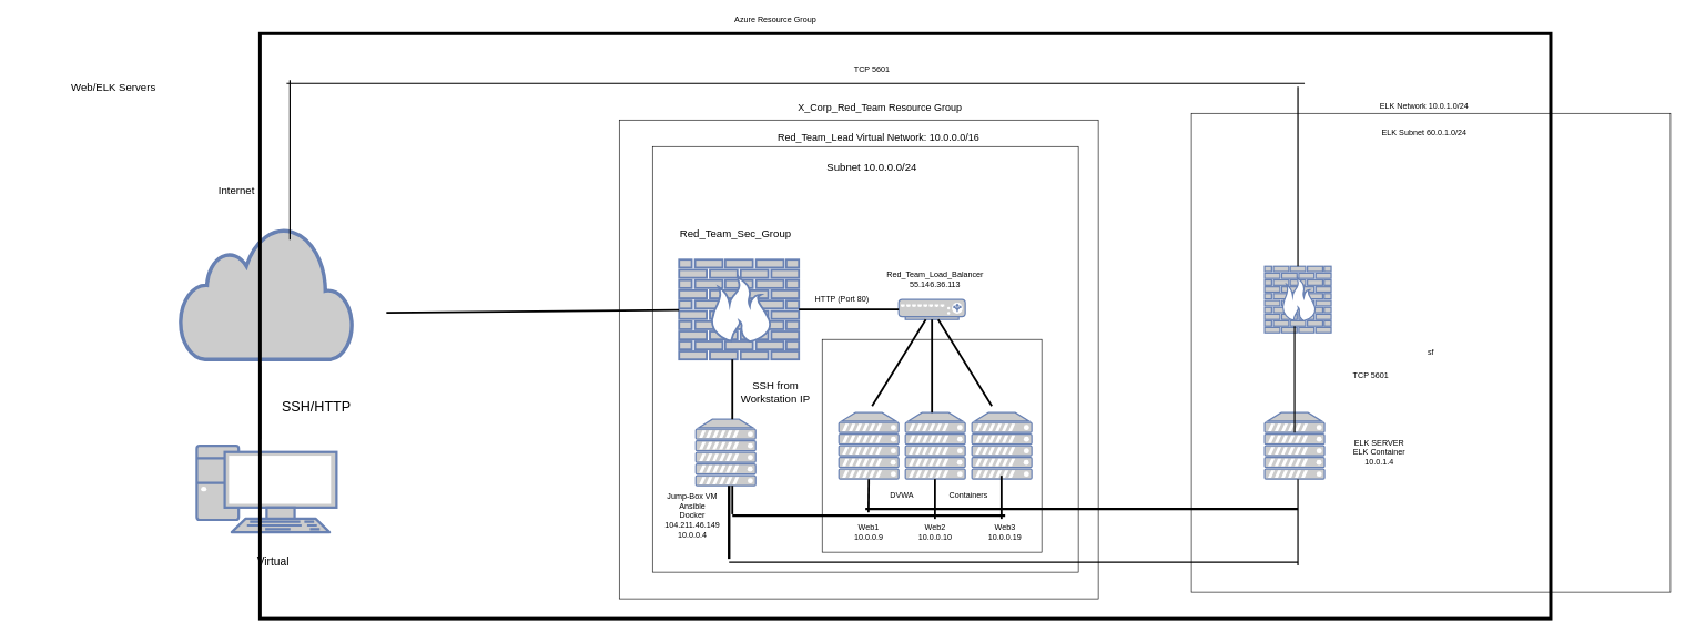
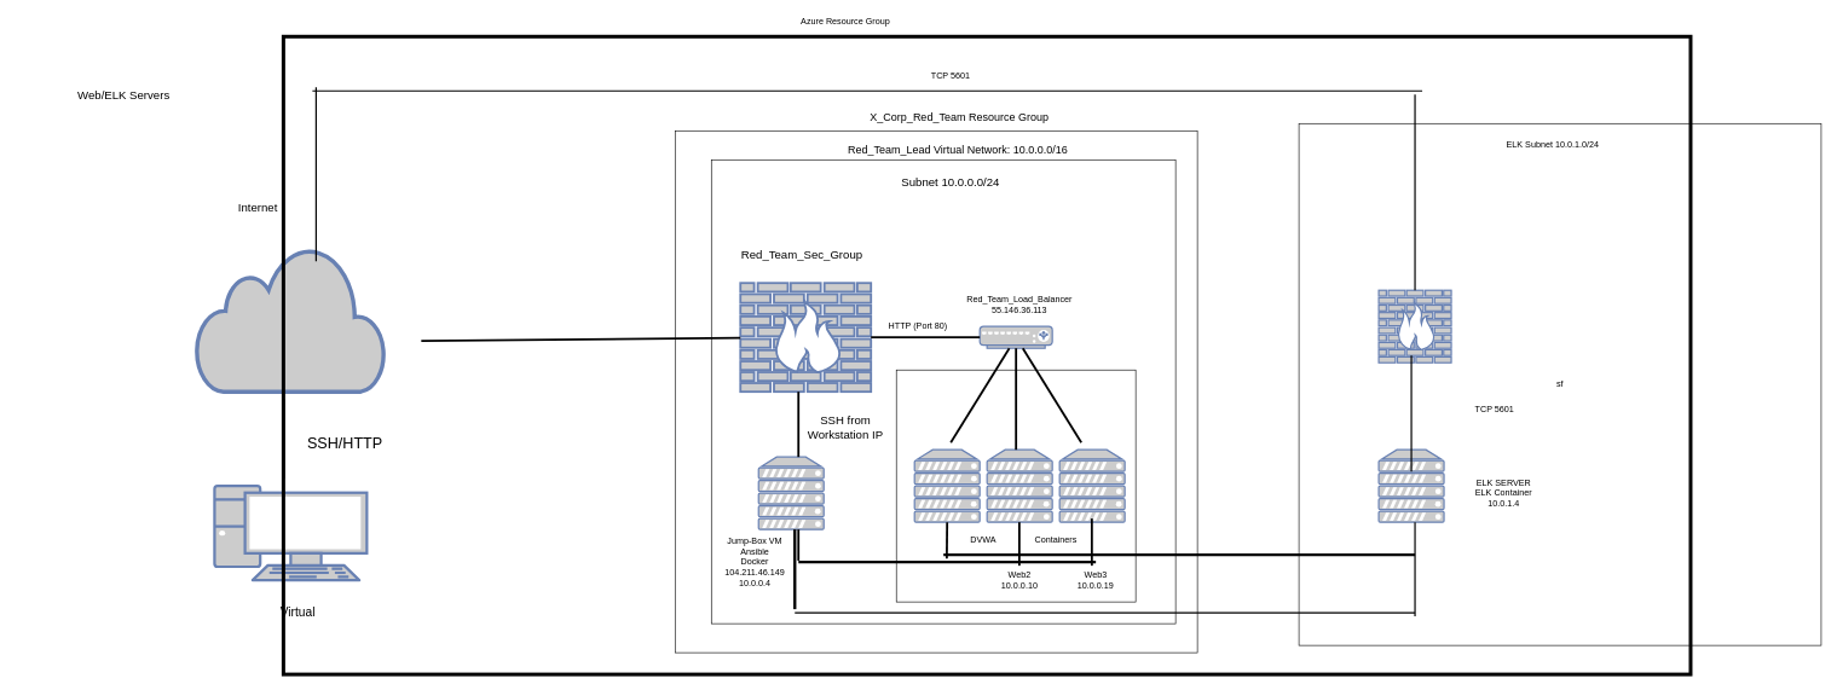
  <mxCell id="0" />
  <mxCell id="1" parent="0" />
  <mxCell id="2" value="" style="whiteSpace=wrap;html=1;aspect=fixed;fillColor=none;" parent="1" vertex="1"><mxGeometry x="930" y="180" width="720" height="720" as="geometry" /></mxCell>
  <mxCell id="3" value="" style="whiteSpace=wrap;html=1;aspect=fixed;fillColor=none;" parent="1" vertex="1"><mxGeometry x="980" y="220" width="640" height="640" as="geometry" /></mxCell>
  <mxCell id="4" value="" style="fontColor=#0066CC;verticalAlign=top;verticalLabelPosition=bottom;labelPosition=center;align=center;html=1;outlineConnect=0;fillColor=#CCCCCC;strokeColor=#6881B3;gradientColor=none;gradientDirection=north;strokeWidth=2;shape=mxgraph.networks.pc;" parent="1" vertex="1"><mxGeometry x="295" y="670" width="210" height="130" as="geometry" /></mxCell>
  <mxCell id="5" value="" style="html=1;outlineConnect=0;fillColor=#CCCCCC;strokeColor=#6881B3;gradientColor=none;gradientDirection=north;strokeWidth=2;shape=mxgraph.networks.cloud;fontColor=#ffffff;" parent="1" vertex="1"><mxGeometry x="270" y="340" width="260" height="200" as="geometry" /></mxCell>
  <mxCell id="6" value="" style="endArrow=none;html=1;strokeWidth=3;" parent="1" edge="1"><mxGeometry width="50" height="50" relative="1" as="geometry"><mxPoint x="390" y="660" as="sourcePoint" /><mxPoint x="390" y="550" as="targetPoint" /><Array as="points" /></mxGeometry></mxCell>
  <mxCell id="7" value="&lt;font style=&quot;font-size: 21px&quot;&gt;SSH/HTTP&lt;/font&gt;" style="text;html=1;strokeColor=none;fillColor=none;align=center;verticalAlign=middle;whiteSpace=wrap;rounded=0;" parent="1" vertex="1"><mxGeometry x="390" y="570" width="170" height="80" as="geometry" /></mxCell>
  <mxCell id="8" value="" style="fontColor=#0066CC;verticalAlign=top;verticalLabelPosition=bottom;labelPosition=center;align=center;html=1;outlineConnect=0;fillColor=#CCCCCC;strokeColor=#6881B3;gradientColor=none;gradientDirection=north;strokeWidth=2;shape=mxgraph.networks.server;" parent="1" vertex="1"><mxGeometry x="1260" y="620" width="90" height="100" as="geometry" /></mxCell>
  <mxCell id="9" value="" style="fontColor=#0066CC;verticalAlign=top;verticalLabelPosition=bottom;labelPosition=center;align=center;html=1;outlineConnect=0;fillColor=#CCCCCC;strokeColor=#6881B3;gradientColor=none;gradientDirection=north;strokeWidth=2;shape=mxgraph.networks.server;" parent="1" vertex="1"><mxGeometry x="1360" y="620" width="90" height="100" as="geometry" /></mxCell>
  <mxCell id="10" value="" style="fontColor=#0066CC;verticalAlign=top;verticalLabelPosition=bottom;labelPosition=center;align=center;html=1;outlineConnect=0;fillColor=#CCCCCC;strokeColor=#6881B3;gradientColor=none;gradientDirection=north;strokeWidth=2;shape=mxgraph.networks.server;" parent="1" vertex="1"><mxGeometry x="1460" y="620" width="90" height="100" as="geometry" /></mxCell>
  <mxCell id="11" value="" style="rounded=0;whiteSpace=wrap;html=1;fillColor=none;" parent="1" vertex="1"><mxGeometry x="1235" y="510" width="330" height="320" as="geometry" /></mxCell>
  <mxCell id="12" value="" style="fontColor=#0066CC;verticalAlign=top;verticalLabelPosition=bottom;labelPosition=center;align=center;html=1;outlineConnect=0;fillColor=#CCCCCC;strokeColor=#6881B3;gradientColor=none;gradientDirection=north;strokeWidth=2;shape=mxgraph.networks.server;" parent="1" vertex="1"><mxGeometry x="1045" y="630" width="90" height="100" as="geometry" /></mxCell>
- <mxCell id="13" value="Web1&lt;br&gt;10.0.0.9" style="text;html=1;strokeColor=none;fillColor=none;align=center;verticalAlign=middle;whiteSpace=wrap;rounded=0;" parent="1" vertex="1"><mxGeometry x="1285" y="790" width="40" height="20" as="geometry" /></mxCell>
  <mxCell id="14" value="Web2&lt;br&gt;10.0.0.10" style="text;html=1;strokeColor=none;fillColor=none;align=center;verticalAlign=middle;whiteSpace=wrap;rounded=0;" parent="1" vertex="1"><mxGeometry x="1385" y="790" width="40" height="20" as="geometry" /></mxCell>
  <mxCell id="15" value="Web3&lt;br&gt;10.0.0.19" style="text;html=1;strokeColor=none;fillColor=none;align=center;verticalAlign=middle;whiteSpace=wrap;rounded=0;" parent="1" vertex="1"><mxGeometry x="1490" y="790" width="40" height="20" as="geometry" /></mxCell>
  <mxCell id="16" value="Jump-Box VM&lt;br&gt;Ansible&lt;br&gt;Docker&lt;br&gt;104.211.46.149&lt;br&gt;10.0.0.4" style="text;html=1;strokeColor=none;fillColor=none;align=center;verticalAlign=middle;whiteSpace=wrap;rounded=0;" parent="1" vertex="1"><mxGeometry x="990" y="730" width="100" height="90" as="geometry" /></mxCell>
  <mxCell id="17" value="" style="fontColor=#0066CC;verticalAlign=top;verticalLabelPosition=bottom;labelPosition=center;align=center;html=1;outlineConnect=0;fillColor=#CCCCCC;strokeColor=#6881B3;gradientColor=none;gradientDirection=north;strokeWidth=2;shape=mxgraph.networks.load_balancer;" parent="1" vertex="1"><mxGeometry x="1350" y="450" width="100" height="30" as="geometry" /></mxCell>
  <mxCell id="18" value="Red_Team_Load_Balancer&lt;br&gt;55.146.36.113" style="text;html=1;strokeColor=none;fillColor=none;align=center;verticalAlign=middle;whiteSpace=wrap;rounded=0;" parent="1" vertex="1"><mxGeometry x="1300" y="410" width="210" height="20" as="geometry" /></mxCell>
  <mxCell id="19" value="" style="fontColor=#0066CC;verticalAlign=top;verticalLabelPosition=bottom;labelPosition=center;align=center;html=1;outlineConnect=0;fillColor=#CCCCCC;strokeColor=#6881B3;gradientColor=none;gradientDirection=north;strokeWidth=2;shape=mxgraph.networks.firewall;" parent="1" vertex="1"><mxGeometry x="1020" y="390" width="180" height="150" as="geometry" /></mxCell>
  <mxCell id="20" value="&lt;font style=&quot;font-size: 15px&quot;&gt;&amp;nbsp;X_Corp_Red_Team Resource Group&lt;/font&gt;" style="text;html=1;strokeColor=none;fillColor=none;align=center;verticalAlign=middle;whiteSpace=wrap;rounded=0;" parent="1" vertex="1"><mxGeometry x="1150" y="150" width="340" height="20" as="geometry" /></mxCell>
  <mxCell id="21" value="&lt;font style=&quot;font-size: 17px&quot;&gt;Virtual&lt;/font&gt;" style="text;html=1;strokeColor=none;fillColor=none;align=center;verticalAlign=middle;whiteSpace=wrap;rounded=0;" parent="1" vertex="1"><mxGeometry x="340" y="830" width="140" height="30" as="geometry" /></mxCell>
  <mxCell id="22" value="&lt;font style=&quot;font-size: 16px&quot;&gt;Internet&lt;/font&gt;" style="text;html=1;strokeColor=none;fillColor=none;align=center;verticalAlign=middle;whiteSpace=wrap;rounded=0;" parent="1" vertex="1"><mxGeometry x="290" y="260" width="130" height="50" as="geometry" /></mxCell>
  <mxCell id="23" value="" style="endArrow=none;html=1;strokeWidth=3;" parent="1" target="19" edge="1"><mxGeometry width="50" height="50" relative="1" as="geometry"><mxPoint x="580" y="470" as="sourcePoint" /><mxPoint x="910" y="470" as="targetPoint" /><Array as="points" /></mxGeometry></mxCell>
  <mxCell id="24" value="" style="endArrow=none;html=1;strokeWidth=3;" parent="1" source="19" target="17" edge="1"><mxGeometry width="50" height="50" relative="1" as="geometry"><mxPoint x="1250" y="500" as="sourcePoint" /><mxPoint x="1300" y="450" as="targetPoint" /></mxGeometry></mxCell>
  <mxCell id="25" value="&lt;font style=&quot;font-size: 16px&quot;&gt;Red_Team_Sec_Group&lt;/font&gt;" style="text;html=1;strokeColor=none;fillColor=none;align=center;verticalAlign=middle;whiteSpace=wrap;rounded=0;" parent="1" vertex="1"><mxGeometry x="1010" y="330" width="190" height="40" as="geometry" /></mxCell>
  <mxCell id="26" value="HTTP (Port 80)" style="text;html=1;strokeColor=none;fillColor=none;align=center;verticalAlign=middle;whiteSpace=wrap;rounded=0;" parent="1" vertex="1"><mxGeometry x="1190" y="440" width="150" height="20" as="geometry" /></mxCell>
  <mxCell id="27" value="" style="endArrow=none;html=1;strokeWidth=3;endFill=0;startFill=0;anchorPointDirection=0;" parent="1" target="17" edge="1"><mxGeometry width="50" height="50" relative="1" as="geometry"><mxPoint x="1310" y="610" as="sourcePoint" /><mxPoint x="1350" y="540" as="targetPoint" /></mxGeometry></mxCell>
  <mxCell id="28" value="" style="endArrow=none;html=1;strokeWidth=3;anchorPointDirection=0;endFill=0;startFill=0;" parent="1" target="17" edge="1"><mxGeometry width="50" height="50" relative="1" as="geometry"><mxPoint x="1400" y="620" as="sourcePoint" /><mxPoint x="1440" y="540" as="targetPoint" /><Array as="points" /></mxGeometry></mxCell>
  <mxCell id="29" value="" style="endArrow=none;html=1;strokeWidth=3;" parent="1" target="17" edge="1"><mxGeometry width="50" height="50" relative="1" as="geometry"><mxPoint x="1490" y="610" as="sourcePoint" /><mxPoint x="1500" y="570" as="targetPoint" /></mxGeometry></mxCell>
  <mxCell id="30" value="" style="line;strokeWidth=4;html=1;perimeter=backbonePerimeter;points=[];outlineConnect=0;fillColor=none;" parent="1" vertex="1"><mxGeometry x="1100" y="770" width="410" height="10" as="geometry" /></mxCell>
  <mxCell id="31" value="" style="endArrow=none;html=1;strokeWidth=3;" parent="1" edge="1"><mxGeometry width="50" height="50" relative="1" as="geometry"><mxPoint x="1304.5" y="770" as="sourcePoint" /><mxPoint x="1305" y="720" as="targetPoint" /></mxGeometry></mxCell>
  <mxCell id="32" value="" style="endArrow=none;html=1;strokeWidth=3;" parent="1" edge="1"><mxGeometry width="50" height="50" relative="1" as="geometry"><mxPoint x="1404.5" y="780" as="sourcePoint" /><mxPoint x="1404.5" y="720" as="targetPoint" /></mxGeometry></mxCell>
  <mxCell id="33" value="" style="endArrow=none;html=1;strokeWidth=3;" parent="1" edge="1"><mxGeometry width="50" height="50" relative="1" as="geometry"><mxPoint x="1504.5" y="780" as="sourcePoint" /><mxPoint x="1504.5" y="715" as="targetPoint" /></mxGeometry></mxCell>
  <mxCell id="34" value="DVWA" style="text;html=1;strokeColor=none;fillColor=none;align=center;verticalAlign=middle;whiteSpace=wrap;rounded=0;" parent="1" vertex="1"><mxGeometry x="1310" y="720" width="90" height="50" as="geometry" /></mxCell>
  <mxCell id="35" value="Containers" style="text;html=1;strokeColor=none;fillColor=none;align=center;verticalAlign=middle;whiteSpace=wrap;rounded=0;" parent="1" vertex="1"><mxGeometry x="1410" y="720" width="90" height="50" as="geometry" /></mxCell>
  <mxCell id="36" value="" style="endArrow=none;html=1;strokeWidth=3;" parent="1" source="30" edge="1"><mxGeometry width="50" height="50" relative="1" as="geometry"><mxPoint x="1100" y="770" as="sourcePoint" /><mxPoint x="1100" y="730" as="targetPoint" /></mxGeometry></mxCell>
  <mxCell id="37" value="" style="endArrow=none;html=1;strokeWidth=3;" parent="1" edge="1"><mxGeometry width="50" height="50" relative="1" as="geometry"><mxPoint x="1100" y="630" as="sourcePoint" /><mxPoint x="1100" y="540" as="targetPoint" /></mxGeometry></mxCell>
  <mxCell id="38" value="&lt;font style=&quot;font-size: 16px&quot;&gt;SSH from Workstation IP&lt;/font&gt;" style="text;html=1;strokeColor=none;fillColor=none;align=center;verticalAlign=middle;whiteSpace=wrap;rounded=0;" parent="1" vertex="1"><mxGeometry x="1100" y="550" width="130" height="80" as="geometry" /></mxCell>
  <mxCell id="39" value="&lt;font style=&quot;font-size: 15px&quot;&gt;Red_Team_Lead Virtual Network: 10.0.0.0/16&lt;/font&gt;" style="text;html=1;strokeColor=none;fillColor=none;align=center;verticalAlign=middle;whiteSpace=wrap;rounded=0;" parent="1" vertex="1"><mxGeometry x="1125" y="190" width="390" height="30" as="geometry" /></mxCell>
  <mxCell id="40" value="&lt;span style=&quot;font-size: 16px&quot;&gt;Web/ELK Servers&lt;/span&gt;" style="text;html=1;strokeColor=none;fillColor=none;align=center;verticalAlign=middle;whiteSpace=wrap;rounded=0;" parent="1" vertex="1"><mxGeometry x="20" y="120" width="300" height="20" as="geometry" /></mxCell>
  <mxCell id="41" value="&lt;font style=&quot;font-size: 16px&quot;&gt;Subnet 10.0.0.0/24&lt;/font&gt;" style="text;html=1;strokeColor=none;fillColor=none;align=center;verticalAlign=middle;whiteSpace=wrap;rounded=0;" parent="1" vertex="1"><mxGeometry x="1220" y="240" width="180" height="20" as="geometry" /></mxCell>
  <mxCell id="42" value="sf" style="whiteSpace=wrap;html=1;aspect=fixed;fillColor=none;" vertex="1" parent="1"><mxGeometry x="1790" y="170" width="720" height="720" as="geometry" /></mxCell>
  <mxCell id="43" value="" style="fontColor=#0066CC;verticalAlign=top;verticalLabelPosition=bottom;labelPosition=center;align=center;html=1;outlineConnect=0;fillColor=#CCCCCC;strokeColor=#6881B3;gradientColor=none;gradientDirection=north;strokeWidth=2;shape=mxgraph.networks.firewall;" vertex="1" parent="1"><mxGeometry x="1900" y="400" width="100" height="100" as="geometry" /></mxCell>
  <mxCell id="44" value="" style="fontColor=#0066CC;verticalAlign=top;verticalLabelPosition=bottom;labelPosition=center;align=center;html=1;outlineConnect=0;fillColor=#CCCCCC;strokeColor=#6881B3;gradientColor=none;gradientDirection=north;strokeWidth=2;shape=mxgraph.networks.server;" vertex="1" parent="1"><mxGeometry x="1900" y="620" width="90" height="100" as="geometry" /></mxCell>
  <mxCell id="45" value="" style="line;strokeWidth=2;html=1;fillColor=none;" vertex="1" parent="1"><mxGeometry x="1095" y="840" width="855" height="10" as="geometry" /></mxCell>
  <mxCell id="46" value="" style="line;strokeWidth=4;direction=south;html=1;perimeter=backbonePerimeter;points=[];outlineConnect=0;fillColor=none;" vertex="1" parent="1"><mxGeometry x="1090" y="730" width="10" height="110" as="geometry" /></mxCell>
  <mxCell id="47" value="" style="line;strokeWidth=2;direction=south;html=1;fillColor=none;" vertex="1" parent="1"><mxGeometry x="1945" y="720" width="10" height="130" as="geometry" /></mxCell>
  <mxCell id="48" value="" style="line;strokeWidth=4;html=1;perimeter=backbonePerimeter;points=[];outlineConnect=0;fillColor=none;" vertex="1" parent="1"><mxGeometry x="1300" y="760" width="650" height="10" as="geometry" /></mxCell>
  <mxCell id="49" value="" style="line;strokeWidth=2;direction=south;html=1;fillColor=none;" vertex="1" parent="1"><mxGeometry x="1940" y="490" width="10" height="160" as="geometry" /></mxCell>
  <mxCell id="50" value="" style="line;strokeWidth=2;html=1;fillColor=none;" vertex="1" parent="1"><mxGeometry x="430" y="120" width="1530" height="10" as="geometry" /></mxCell>
  <mxCell id="51" value="" style="line;strokeWidth=2;direction=south;html=1;fillColor=none;" vertex="1" parent="1"><mxGeometry x="1945" y="130" width="10" height="270" as="geometry" /></mxCell>
  <mxCell id="52" value="" style="line;strokeWidth=2;direction=south;html=1;fillColor=none;" vertex="1" parent="1"><mxGeometry x="430" y="120" width="10" height="240" as="geometry" /></mxCell>
  <mxCell id="53" value="TCP 5601" style="text;html=1;strokeColor=none;fillColor=none;align=center;verticalAlign=middle;whiteSpace=wrap;rounded=0;" vertex="1" parent="1"><mxGeometry x="1220" y="90" width="180" height="30" as="geometry" /></mxCell>
  <mxCell id="54" value="TCP 5601" style="text;html=1;strokeColor=none;fillColor=none;align=center;verticalAlign=middle;whiteSpace=wrap;rounded=0;" vertex="1" parent="1"><mxGeometry x="1970" y="550" width="180" height="30" as="geometry" /></mxCell>
  <mxCell id="55" value="ELK SERVER&lt;br&gt;ELK Container&lt;br&gt;10.0.1.4" style="text;html=1;strokeColor=none;fillColor=none;align=center;verticalAlign=middle;whiteSpace=wrap;rounded=0;" vertex="1" parent="1"><mxGeometry x="2010" y="620" width="125" height="120" as="geometry" /></mxCell>
- <mxCell id="56" value="ELK Subnet 60.0.1.0/24" style="text;html=1;strokeColor=none;fillColor=none;align=center;verticalAlign=middle;whiteSpace=wrap;rounded=0;" vertex="1" parent="1"><mxGeometry x="2010" y="190" width="260" height="20" as="geometry" /></mxCell>
- <mxCell id="57" value="ELK Network 10.0.1.0/24" style="text;html=1;strokeColor=none;fillColor=none;align=center;verticalAlign=middle;whiteSpace=wrap;rounded=0;" vertex="1" parent="1"><mxGeometry x="2010" y="150" width="260" height="20" as="geometry" /></mxCell>
+ <mxCell id="56" value="ELK Subnet 10.0.1.0/24" style="text;html=1;strokeColor=none;fillColor=none;align=center;verticalAlign=middle;whiteSpace=wrap;rounded=0;" vertex="1" parent="1"><mxGeometry x="2010" y="190" width="260" height="20" as="geometry" /></mxCell>
  <mxCell id="58" value="" style="rounded=0;whiteSpace=wrap;html=1;strokeWidth=5;fillColor=none;" vertex="1" parent="1"><mxGeometry x="390" y="50" width="1940" height="880" as="geometry" /></mxCell>
  <mxCell id="59" value="Azure Resource Group" style="text;html=1;strokeColor=none;fillColor=none;align=center;verticalAlign=middle;whiteSpace=wrap;rounded=0;" vertex="1" parent="1"><mxGeometry x="1010" y="20" width="310" height="20" as="geometry" /></mxCell>
